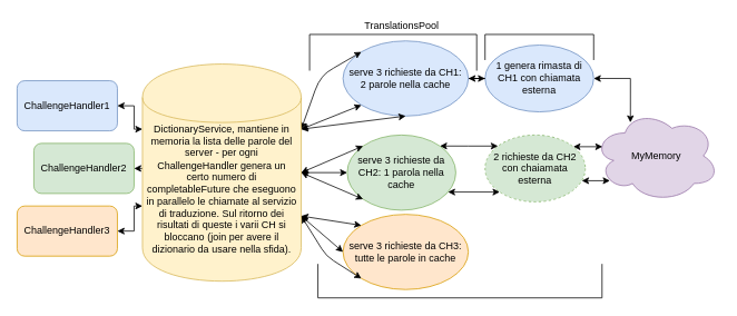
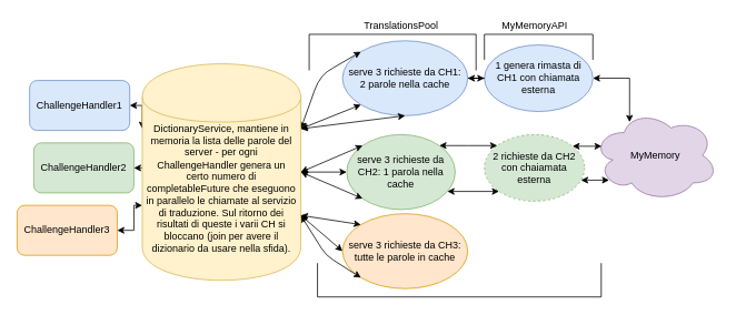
  <mxCell id="0" />
  <mxCell id="1" parent="0" />
  <mxCell id="2" value="MyMemory" style="ellipse;shape=cloud;whiteSpace=wrap;html=1;fillColor=#e1d5e7;strokeColor=#9673a6;" parent="1" vertex="1"><mxGeometry x="710" y="131" width="150" height="110" as="geometry" /></mxCell>
  <mxCell id="3" value="" style="edgeStyle=orthogonalEdgeStyle;rounded=0;orthogonalLoop=1;jettySize=auto;html=1;entryX=0.13;entryY=0.77;entryDx=0;entryDy=0;entryPerimeter=0;startArrow=classic;startFill=1;" parent="1" source="5" target="2" edge="1"><mxGeometry relative="1" as="geometry"><mxPoint x="780" y="121" as="targetPoint" /><Array as="points"><mxPoint x="700" y="216" /><mxPoint x="700" y="216" /></Array></mxGeometry></mxCell>
  <mxCell id="4" value="" style="edgeStyle=orthogonalEdgeStyle;rounded=0;orthogonalLoop=1;jettySize=auto;html=1;entryX=0.07;entryY=0.4;entryDx=0;entryDy=0;entryPerimeter=0;startArrow=classic;startFill=1;" parent="1" source="5" target="2" edge="1"><mxGeometry relative="1" as="geometry"><mxPoint x="580" y="321" as="targetPoint" /><Array as="points"><mxPoint x="650" y="175" /><mxPoint x="650" y="175" /></Array></mxGeometry></mxCell>
  <mxCell id="5" value="2 richieste da CH2 con chaiamata esterna" style="ellipse;whiteSpace=wrap;html=1;fillColor=#d5e8d4;strokeColor=#82b366;dashed=1;" parent="1" vertex="1"><mxGeometry x="580" y="161" width="120" height="80" as="geometry" /></mxCell>
  <mxCell id="6" value="" style="edgeStyle=orthogonalEdgeStyle;rounded=0;orthogonalLoop=1;jettySize=auto;html=1;entryX=0;entryY=1;entryDx=0;entryDy=0;startArrow=classic;startFill=1;" parent="1" source="8" target="5" edge="1"><mxGeometry relative="1" as="geometry"><Array as="points"><mxPoint x="470" y="229" /><mxPoint x="470" y="229" /></Array></mxGeometry></mxCell>
  <mxCell id="7" value="" style="edgeStyle=orthogonalEdgeStyle;rounded=0;orthogonalLoop=1;jettySize=auto;html=1;startArrow=classic;startFill=1;endArrow=classic;endFill=1;exitX=1;exitY=0;exitDx=0;exitDy=0;" parent="1" source="8" target="5" edge="1"><mxGeometry relative="1" as="geometry"><Array as="points"><mxPoint x="560" y="174" /><mxPoint x="560" y="174" /></Array></mxGeometry></mxCell>
  <mxCell id="8" value="serve 3 richieste da CH2: 1 parola nella cache" style="ellipse;whiteSpace=wrap;html=1;fillColor=#d5e8d4;strokeColor=#82b366;" parent="1" vertex="1"><mxGeometry x="415" y="161" width="130" height="90" as="geometry" /></mxCell>
  <mxCell id="9" value="" style="edgeStyle=orthogonalEdgeStyle;rounded=0;orthogonalLoop=1;jettySize=auto;html=1;entryX=0;entryY=0.5;entryDx=0;entryDy=0;startArrow=classic;startFill=1;exitX=1;exitY=0.5;exitDx=0;exitDy=0;" parent="1" source="27" target="8" edge="1"><mxGeometry relative="1" as="geometry"><mxPoint x="380" y="201" as="sourcePoint" /><mxPoint x="260" y="321" as="targetPoint" /></mxGeometry></mxCell>
  <mxCell id="10" value="" style="endArrow=classic;startArrow=classic;html=1;entryX=0;entryY=0;entryDx=0;entryDy=0;exitX=1;exitY=0.5;exitDx=0;exitDy=0;" parent="1" source="27" target="8" edge="1"><mxGeometry width="50" height="50" relative="1" as="geometry"><mxPoint x="380" y="201" as="sourcePoint" /><mxPoint x="370" y="121" as="targetPoint" /></mxGeometry></mxCell>
  <mxCell id="11" value="" style="endArrow=classic;startArrow=classic;html=1;entryX=0;entryY=1;entryDx=0;entryDy=0;exitX=1;exitY=0.5;exitDx=0;exitDy=0;" parent="1" source="27" target="8" edge="1"><mxGeometry width="50" height="50" relative="1" as="geometry"><mxPoint x="380" y="201" as="sourcePoint" /><mxPoint x="370" y="156" as="targetPoint" /><Array as="points" /></mxGeometry></mxCell>
  <mxCell id="12" value="" style="edgeStyle=orthogonalEdgeStyle;rounded=0;orthogonalLoop=1;jettySize=auto;html=1;startArrow=classic;startFill=1;endArrow=classic;endFill=1;" parent="1" source="13" edge="1"><mxGeometry relative="1" as="geometry"><mxPoint x="170" y="201" as="targetPoint" /></mxGeometry></mxCell>
  <mxCell id="13" value="ChallengeHandler2" style="rounded=1;whiteSpace=wrap;html=1;fillColor=#d5e8d4;strokeColor=#82b366;" parent="1" vertex="1"><mxGeometry x="40" y="171" width="120" height="60" as="geometry" /></mxCell>
  <mxCell id="14" value="" style="edgeStyle=orthogonalEdgeStyle;rounded=0;orthogonalLoop=1;jettySize=auto;html=1;startArrow=classic;startFill=1;endArrow=classic;endFill=1;" parent="1" source="15" target="27" edge="1"><mxGeometry relative="1" as="geometry"><Array as="points"><mxPoint x="160" y="276" /><mxPoint x="160" y="246" /></Array></mxGeometry></mxCell>
  <mxCell id="15" value="ChallengeHandler3" style="rounded=1;whiteSpace=wrap;html=1;fillColor=#ffe6cc;strokeColor=#d79b00;" parent="1" vertex="1"><mxGeometry x="20" y="246" width="120" height="60" as="geometry" /></mxCell>
  <mxCell id="16" style="edgeStyle=orthogonalEdgeStyle;rounded=0;orthogonalLoop=1;jettySize=auto;html=1;exitX=1;exitY=0.5;exitDx=0;exitDy=0;entryX=0;entryY=0.3;entryDx=0;entryDy=0;startArrow=classic;startFill=1;endArrow=classic;endFill=1;" parent="1" source="17" target="27" edge="1"><mxGeometry relative="1" as="geometry"><mxPoint x="200.754" y="112.612" as="targetPoint" /></mxGeometry></mxCell>
- <mxCell id="17" value="ChallengeHandler1" style="rounded=1;whiteSpace=wrap;html=1;fillColor=#dae8fc;strokeColor=#6c8ebf;" parent="1" vertex="1"><mxGeometry x="20" y="96" width="120" height="60" as="geometry" /></mxCell>
+ <mxCell id="17" value="ChallengeHandler1" style="rounded=1;whiteSpace=wrap;html=1;fillColor=#dae8fc;strokeColor=#6c8ebf;" parent="1" vertex="1"><mxGeometry x="35" y="96" width="120" height="60" as="geometry" /></mxCell>
  <mxCell id="18" value="" style="edgeStyle=orthogonalEdgeStyle;rounded=0;orthogonalLoop=1;jettySize=auto;html=1;entryX=0.293;entryY=0.136;entryDx=0;entryDy=0;entryPerimeter=0;startArrow=classic;startFill=1;exitX=1;exitY=0.5;exitDx=0;exitDy=0;" parent="1" source="19" target="2" edge="1"><mxGeometry relative="1" as="geometry"><mxPoint x="754" y="96.666" as="targetPoint" /><Array as="points"><mxPoint x="754" y="93" /></Array></mxGeometry></mxCell>
  <mxCell id="19" value="1 genera rimasta di CH1 con chiamata esterna" style="ellipse;whiteSpace=wrap;html=1;fillColor=#dae8fc;strokeColor=#6c8ebf;" parent="1" vertex="1"><mxGeometry x="580" y="53.28" width="130" height="80" as="geometry" /></mxCell>
  <mxCell id="20" value="" style="edgeStyle=orthogonalEdgeStyle;rounded=0;orthogonalLoop=1;jettySize=auto;html=1;entryX=0;entryY=0.5;entryDx=0;entryDy=0;startArrow=classic;startFill=1;" parent="1" source="21" target="19" edge="1"><mxGeometry relative="1" as="geometry"><Array as="points" /></mxGeometry></mxCell>
  <mxCell id="21" value="serve 3 richieste da CH1:&lt;br&gt;2 parole nella cache" style="ellipse;whiteSpace=wrap;html=1;fillColor=#dae8fc;strokeColor=#6c8ebf;" parent="1" vertex="1"><mxGeometry x="410" y="48.28" width="150" height="90" as="geometry" /></mxCell>
  <mxCell id="22" value="" style="endArrow=classic;startArrow=classic;html=1;entryX=0;entryY=0;entryDx=0;entryDy=0;exitX=1;exitY=0.3;exitDx=0;exitDy=0;" parent="1" source="27" target="21" edge="1"><mxGeometry width="50" height="50" relative="1" as="geometry"><mxPoint x="420" y="141.28" as="sourcePoint" /><mxPoint x="390" y="13.28" as="targetPoint" /><Array as="points"><mxPoint x="380" y="98" /><mxPoint x="390" y="86" /></Array></mxGeometry></mxCell>
  <mxCell id="23" value="" style="endArrow=classic;startArrow=classic;html=1;entryX=0;entryY=1;entryDx=0;entryDy=0;exitX=1;exitY=0.3;exitDx=0;exitDy=0;" parent="1" source="27" target="21" edge="1"><mxGeometry width="50" height="50" relative="1" as="geometry"><mxPoint x="340" y="106" as="sourcePoint" /><mxPoint x="330" y="61" as="targetPoint" /><Array as="points" /></mxGeometry></mxCell>
  <mxCell id="24" value="serve 3 richieste da CH3:&lt;br&gt;tutte le parole in cache" style="ellipse;whiteSpace=wrap;html=1;fillColor=#ffe6cc;strokeColor=#d79b00;" parent="1" vertex="1"><mxGeometry x="410" y="256" width="150" height="90" as="geometry" /></mxCell>
  <mxCell id="25" value="" style="endArrow=classic;startArrow=classic;html=1;entryX=1;entryY=0.7;entryDx=0;entryDy=0;exitX=0;exitY=1;exitDx=0;exitDy=0;" parent="1" source="24" target="27" edge="1"><mxGeometry width="50" height="50" relative="1" as="geometry"><mxPoint x="310" y="346" as="sourcePoint" /><mxPoint x="349.246" y="289.388" as="targetPoint" /><Array as="points"><mxPoint x="390" y="306" /></Array></mxGeometry></mxCell>
  <mxCell id="26" value="" style="endArrow=classic;startArrow=classic;html=1;exitX=1;exitY=0.7;exitDx=0;exitDy=0;entryX=0;entryY=0;entryDx=0;entryDy=0;" parent="1" source="27" target="24" edge="1"><mxGeometry width="50" height="50" relative="1" as="geometry"><mxPoint x="349.246" y="289.388" as="sourcePoint" /><mxPoint x="420" y="241" as="targetPoint" /></mxGeometry></mxCell>
  <mxCell id="27" value="&lt;span style=&quot;white-space: normal&quot;&gt;DictionaryService, mantiene in memoria la lista delle parole del server - per ogni ChallengeHandler genera un certo numero di completableFuture che eseguono in parallelo le chiamate al servizio di traduzione. Sul ritorno dei risultati di queste i varii CH si bloccano (join per avere il dizionario da usare nella sfida).&lt;/span&gt;" style="shape=cylinder;whiteSpace=wrap;html=1;boundedLbl=1;backgroundOutline=1;fillColor=#fff2cc;strokeColor=#d6b656;spacingLeft=0;spacing=6;" parent="1" vertex="1"><mxGeometry x="170" y="76" width="190" height="260" as="geometry" /></mxCell>
  <mxCell id="28" value="" style="endArrow=classic;startArrow=classic;html=1;exitX=1;exitY=0.3;exitDx=0;exitDy=0;entryX=0.5;entryY=1;entryDx=0;entryDy=0;" parent="1" source="27" target="21" edge="1"><mxGeometry width="50" height="50" relative="1" as="geometry"><mxPoint x="590" y="256" as="sourcePoint" /><mxPoint x="640" y="206" as="targetPoint" /><Array as="points" /></mxGeometry></mxCell>
  <mxCell id="29" value="" style="endArrow=classic;startArrow=classic;html=1;exitX=1;exitY=0.7;exitDx=0;exitDy=0;entryX=0;entryY=0.5;entryDx=0;entryDy=0;" parent="1" source="27" target="24" edge="1"><mxGeometry width="50" height="50" relative="1" as="geometry"><mxPoint x="390" y="281" as="sourcePoint" /><mxPoint x="440" y="231" as="targetPoint" /></mxGeometry></mxCell>
  <mxCell id="30" value="" style="shape=partialRectangle;whiteSpace=wrap;html=1;bottom=1;right=1;left=1;top=0;fillColor=none;routingCenterX=-0.5;rotation=-180;" vertex="1" parent="1"><mxGeometry x="580" y="40.56" width="130" height="30" as="geometry" /></mxCell>
  <mxCell id="31" value="" style="shape=partialRectangle;whiteSpace=wrap;html=1;bottom=1;right=1;left=1;top=0;fillColor=none;routingCenterX=-0.5;rotation=-180;" vertex="1" parent="1"><mxGeometry x="370" y="40.56" width="200" height="42.72" as="geometry" /></mxCell>
  <mxCell id="32" value="TranslationsPool" style="text;html=1;align=center;verticalAlign=middle;resizable=0;points=[];autosize=1;" vertex="1" parent="1"><mxGeometry x="430" y="20.56" width="100" height="20" as="geometry" /></mxCell>
+ <mxCell id="33" value="MyMemoryAPI" style="text;html=1;align=center;verticalAlign=middle;resizable=0;points=[];autosize=1;" vertex="1" parent="1"><mxGeometry x="595" y="20.56" width="90" height="20" as="geometry" /></mxCell>
  <mxCell id="34" value="&amp;nbsp; &amp;nbsp; &amp;nbsp; &amp;nbsp; &amp;nbsp; &amp;nbsp; &amp;nbsp; &amp;nbsp; &amp;nbsp; &amp;nbsp; &amp;nbsp; &amp;nbsp; &amp;nbsp; &amp;nbsp; &amp;nbsp; &amp;nbsp;&amp;nbsp;" style="shape=partialRectangle;whiteSpace=wrap;html=1;bottom=1;right=1;left=1;top=0;fillColor=none;routingCenterX=-0.5;" vertex="1" parent="1"><mxGeometry x="380" y="316" width="340" height="40" as="geometry" /></mxCell>
